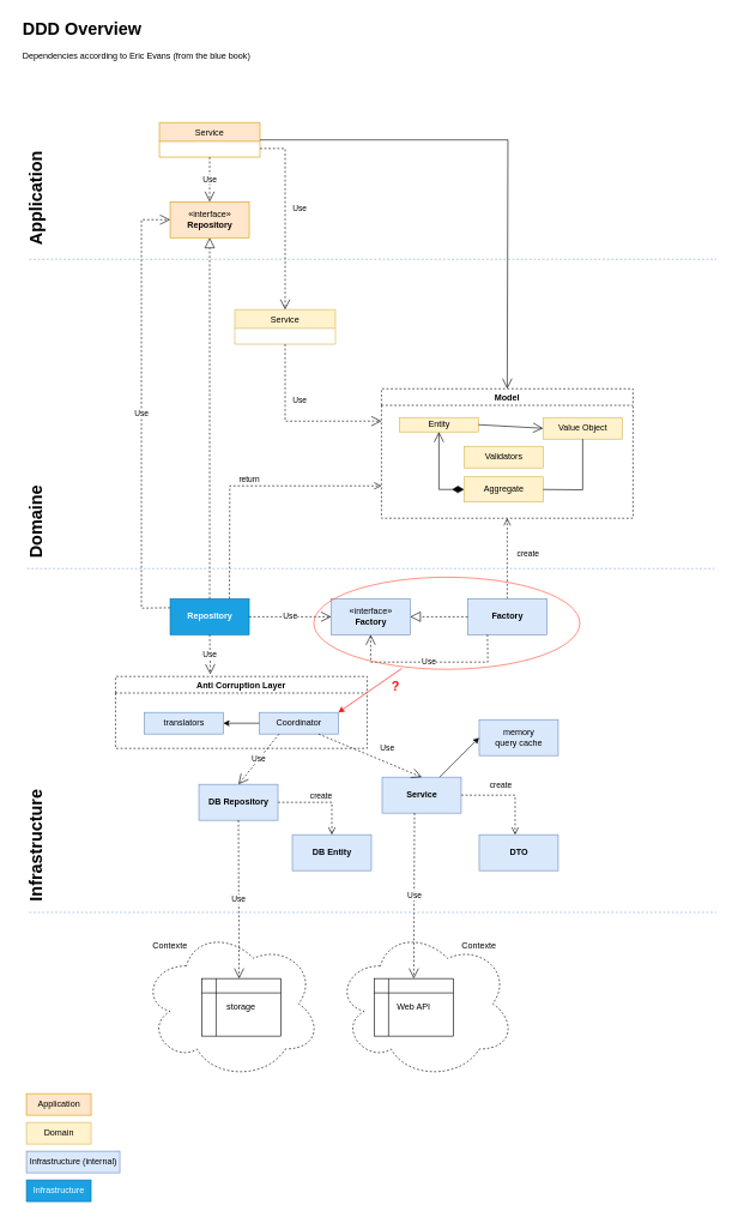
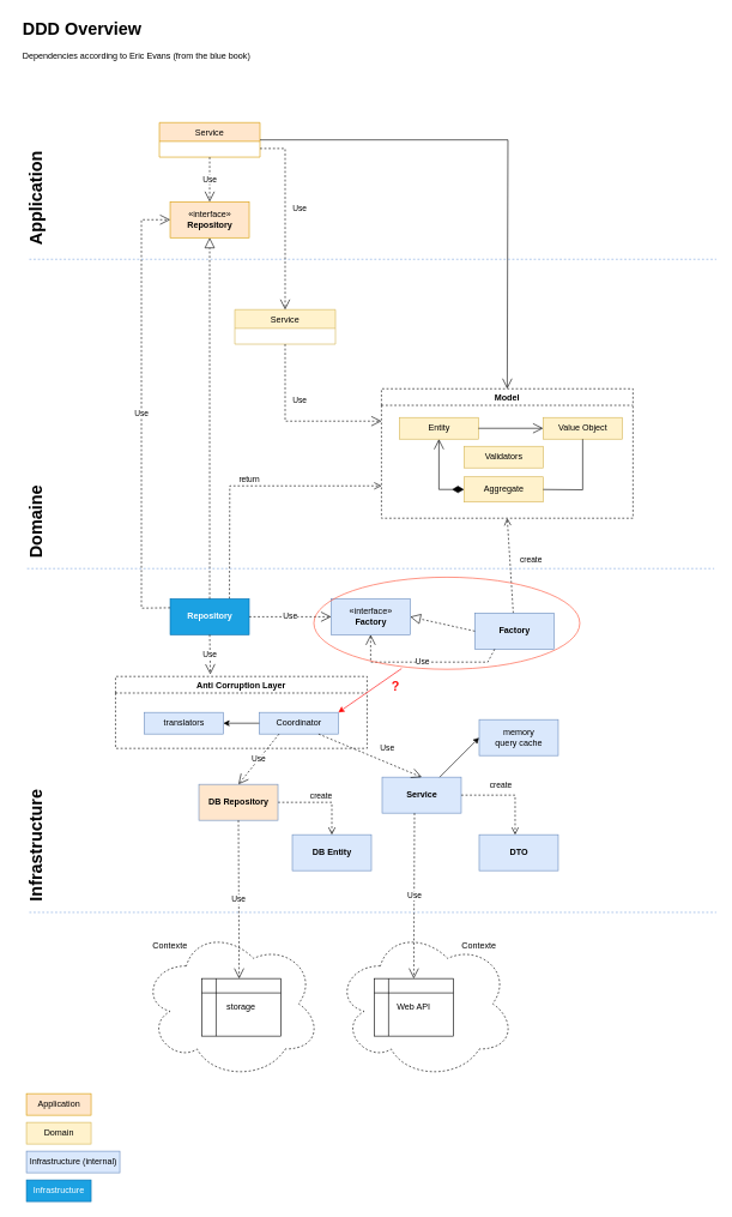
  <mxCell id="0" />
  <mxCell id="1" parent="0" />
  <mxCell id="2" value="Service" style="swimlane;fontStyle=0;childLayout=stackLayout;horizontal=1;startSize=26;fillColor=#ffe6cc;horizontalStack=0;resizeParent=1;resizeParentMax=0;resizeLast=0;collapsible=1;marginBottom=0;strokeColor=#d79b00;" parent="1" vertex="1"><mxGeometry x="221" y="170" width="140" height="48" as="geometry"><mxRectangle x="221" y="160" width="80" height="30" as="alternateBounds" /></mxGeometry></mxCell>
  <mxCell id="3" value="«interface»&lt;br&gt;&lt;b&gt;Repository&lt;/b&gt;" style="html=1;fillColor=#ffe6cc;strokeColor=#d79b00;" parent="1" vertex="1"><mxGeometry x="236" y="280" width="110" height="50" as="geometry" /></mxCell>
  <mxCell id="4" value="«interface»&lt;br&gt;&lt;b&gt;Factory&lt;/b&gt;" style="html=1;fillColor=#dae8fc;strokeColor=#6c8ebf;" parent="1" vertex="1"><mxGeometry x="460" y="832" width="110" height="50" as="geometry" /></mxCell>
  <mxCell id="5" value="Use" style="endArrow=open;endSize=12;dashed=1;html=1;rounded=0;exitX=0.5;exitY=1;exitDx=0;exitDy=0;entryX=0.5;entryY=0;entryDx=0;entryDy=0;" parent="1" source="2" target="3" edge="1"><mxGeometry width="160" relative="1" as="geometry"><mxPoint x="300" y="470" as="sourcePoint" /><mxPoint x="446" y="752" as="targetPoint" /></mxGeometry></mxCell>
  <mxCell id="6" value="storage" style="shape=internalStorage;whiteSpace=wrap;html=1;backgroundOutline=1;" parent="1" vertex="1"><mxGeometry x="280" y="1360" width="110" height="80" as="geometry" /></mxCell>
  <mxCell id="7" value="return" style="html=1;verticalAlign=bottom;endArrow=open;dashed=1;endSize=8;rounded=0;exitX=0.75;exitY=0;exitDx=0;exitDy=0;entryX=0;entryY=0.75;entryDx=0;entryDy=0;" parent="1" source="12" target="38" edge="1"><mxGeometry relative="1" as="geometry"><mxPoint x="460" y="832" as="sourcePoint" /><mxPoint x="536" y="660" as="targetPoint" /><Array as="points"><mxPoint x="319" y="675" /></Array></mxGeometry></mxCell>
  <mxCell id="8" value="create" style="html=1;verticalAlign=bottom;endArrow=open;dashed=1;endSize=8;rounded=0;entryX=0.5;entryY=1;entryDx=0;entryDy=0;" parent="1" source="13" edge="1" target="38"><mxGeometry x="-0.048" y="-29" relative="1" as="geometry"><mxPoint x="681" y="830" as="sourcePoint" /><mxPoint x="681" y="710" as="targetPoint" /><mxPoint as="offset" /></mxGeometry></mxCell>
  <mxCell id="9" value="Domain" style="html=1;fillColor=#fff2cc;strokeColor=#d6b656;" parent="1" vertex="1"><mxGeometry x="36" y="1560" width="90" height="30" as="geometry" /></mxCell>
  <mxCell id="10" value="Infrastructure (internal)" style="html=1;fillColor=#dae8fc;strokeColor=#6c8ebf;" parent="1" vertex="1"><mxGeometry x="36" y="1600" width="130" height="30" as="geometry" /></mxCell>
  <mxCell id="11" value="&lt;h1&gt;DDD Overview&lt;/h1&gt;&lt;p&gt;Dependencies according to Eric Evans (from the blue book)&lt;/p&gt;" style="text;html=1;strokeColor=none;fillColor=none;spacing=5;spacingTop=-20;whiteSpace=wrap;overflow=hidden;rounded=0;" parent="1" vertex="1"><mxGeometry x="26" y="20" width="390" height="80" as="geometry" /></mxCell>
  <mxCell id="12" value="&lt;b&gt;Repository&lt;/b&gt;" style="html=1;fillColor=#1ba1e2;strokeColor=#006EAF;fontColor=#ffffff;" parent="1" vertex="1"><mxGeometry x="236" y="832" width="110" height="50" as="geometry" /></mxCell>
- <mxCell id="13" value="&lt;b&gt;Factory&lt;/b&gt;" style="html=1;fillColor=#dae8fc;strokeColor=#6c8ebf;" parent="1" vertex="1"><mxGeometry x="650" y="832" width="110" height="50" as="geometry" /></mxCell>
+ <mxCell id="13" value="&lt;b&gt;Factory&lt;/b&gt;" style="html=1;fillColor=#dae8fc;strokeColor=#6c8ebf;" parent="1" vertex="1"><mxGeometry x="660" y="852" width="110" height="50" as="geometry" /></mxCell>
  <mxCell id="14" value="" style="endArrow=block;dashed=1;endFill=0;endSize=12;html=1;rounded=0;exitX=0.5;exitY=0;exitDx=0;exitDy=0;entryX=0.5;entryY=1;entryDx=0;entryDy=0;" parent="1" source="12" target="3" edge="1"><mxGeometry width="160" relative="1" as="geometry"><mxPoint x="330" y="822" as="sourcePoint" /><mxPoint x="490" y="822" as="targetPoint" /></mxGeometry></mxCell>
  <mxCell id="15" value="" style="endArrow=block;dashed=1;endFill=0;endSize=12;html=1;rounded=0;exitX=0;exitY=0.5;exitDx=0;exitDy=0;entryX=1;entryY=0.5;entryDx=0;entryDy=0;" parent="1" source="13" target="4" edge="1"><mxGeometry width="160" relative="1" as="geometry"><mxPoint x="330" y="822" as="sourcePoint" /><mxPoint x="490" y="822" as="targetPoint" /><Array as="points" /></mxGeometry></mxCell>
  <mxCell id="16" value="Use" style="endArrow=open;endSize=12;dashed=1;html=1;rounded=0;exitX=1;exitY=0.5;exitDx=0;exitDy=0;" parent="1" source="12" edge="1"><mxGeometry width="160" relative="1" as="geometry"><mxPoint x="330" y="672" as="sourcePoint" /><mxPoint x="460" y="857" as="targetPoint" /></mxGeometry></mxCell>
  <mxCell id="17" value="" style="endArrow=none;html=1;rounded=0;dashed=1;strokeColor=#7EA6E0;" parent="1" edge="1"><mxGeometry width="50" height="50" relative="1" as="geometry"><mxPoint x="37" y="790" as="sourcePoint" /><mxPoint x="993" y="790" as="targetPoint" /></mxGeometry></mxCell>
  <mxCell id="18" value="&lt;b&gt;Service&lt;/b&gt;" style="html=1;fillColor=#dae8fc;strokeColor=#6c8ebf;" parent="1" vertex="1"><mxGeometry x="531" y="1080" width="110" height="50" as="geometry" /></mxCell>
  <mxCell id="19" value="Use" style="endArrow=open;endSize=12;dashed=1;html=1;rounded=0;entryX=0;entryY=0.5;entryDx=0;entryDy=0;exitX=0;exitY=0.25;exitDx=0;exitDy=0;" parent="1" source="12" target="3" edge="1"><mxGeometry width="160" relative="1" as="geometry"><mxPoint x="176" y="820" as="sourcePoint" /><mxPoint x="506" y="867" as="targetPoint" /><Array as="points"><mxPoint x="196" y="845" /><mxPoint x="196" y="305" /></Array></mxGeometry></mxCell>
  <mxCell id="20" value="Use" style="endArrow=open;endSize=12;dashed=1;html=1;rounded=0;exitX=0.25;exitY=1;exitDx=0;exitDy=0;entryX=0.5;entryY=1;entryDx=0;entryDy=0;" parent="1" source="13" target="4" edge="1"><mxGeometry width="160" relative="1" as="geometry"><mxPoint x="820" y="891.5" as="sourcePoint" /><mxPoint x="570" y="800" as="targetPoint" /><Array as="points"><mxPoint x="678" y="920" /><mxPoint x="515" y="920" /></Array></mxGeometry></mxCell>
  <mxCell id="21" value="&lt;h1&gt;Domaine&lt;/h1&gt;" style="text;html=1;strokeColor=none;fillColor=none;align=center;verticalAlign=middle;whiteSpace=wrap;rounded=0;rotation=-90;" parent="1" vertex="1"><mxGeometry x="20" y="710" width="60" height="30" as="geometry" /></mxCell>
  <mxCell id="22" value="&lt;h1&gt;Infrastructure&lt;/h1&gt;" style="text;html=1;strokeColor=none;fillColor=none;align=center;verticalAlign=middle;whiteSpace=wrap;rounded=0;rotation=-90;" parent="1" vertex="1"><mxGeometry x="20" y="1160" width="60" height="30" as="geometry" /></mxCell>
  <mxCell id="23" value="" style="endArrow=open;endFill=1;endSize=12;html=1;rounded=0;exitX=1;exitY=0.5;exitDx=0;exitDy=0;entryX=0.5;entryY=0;entryDx=0;entryDy=0;" parent="1" source="2" target="38" edge="1"><mxGeometry width="160" relative="1" as="geometry"><mxPoint x="410" y="540" as="sourcePoint" /><mxPoint x="570" y="540" as="targetPoint" /><Array as="points"><mxPoint x="706" y="194" /></Array></mxGeometry></mxCell>
  <mxCell id="24" value="Use" style="endArrow=open;endSize=12;dashed=1;html=1;rounded=0;exitX=0.5;exitY=1;exitDx=0;exitDy=0;entryX=0.377;entryY=-0.03;entryDx=0;entryDy=0;entryPerimeter=0;" parent="1" source="12" target="54" edge="1"><mxGeometry width="160" relative="1" as="geometry"><mxPoint x="314.97" y="896" as="sourcePoint" /><mxPoint x="400.02" y="1003.04" as="targetPoint" /></mxGeometry></mxCell>
  <mxCell id="25" value="" style="endArrow=classic;html=1;rounded=0;entryX=0;entryY=0.5;entryDx=0;entryDy=0;" parent="1" source="18" target="47" edge="1"><mxGeometry width="50" height="50" relative="1" as="geometry"><mxPoint x="401" y="1100" as="sourcePoint" /><mxPoint x="667" y="1130" as="targetPoint" /></mxGeometry></mxCell>
  <mxCell id="26" value="Web API" style="shape=internalStorage;whiteSpace=wrap;html=1;backgroundOutline=1;" parent="1" vertex="1"><mxGeometry x="520" y="1360" width="110" height="80" as="geometry" /></mxCell>
  <mxCell id="27" value="Use" style="endArrow=open;endSize=12;dashed=1;html=1;rounded=0;entryX=0.5;entryY=0;entryDx=0;entryDy=0;" parent="1" target="26" edge="1"><mxGeometry width="160" relative="1" as="geometry"><mxPoint x="576" y="1130" as="sourcePoint" /><mxPoint x="540.063" y="1000" as="targetPoint" /></mxGeometry></mxCell>
  <mxCell id="28" value="&lt;b&gt;DB Entity&lt;/b&gt;" style="html=1;fillColor=#dae8fc;strokeColor=#6c8ebf;" parent="1" vertex="1"><mxGeometry x="406" y="1160" width="110" height="50" as="geometry" /></mxCell>
  <mxCell id="29" value="create" style="html=1;verticalAlign=bottom;endArrow=open;dashed=1;endSize=8;rounded=0;entryX=0.5;entryY=0;entryDx=0;entryDy=0;exitX=1;exitY=0.5;exitDx=0;exitDy=0;" parent="1" source="53" target="28" edge="1"><mxGeometry relative="1" as="geometry"><mxPoint x="326" y="1069" as="sourcePoint" /><mxPoint x="219.03" y="890" as="targetPoint" /><mxPoint as="offset" /><Array as="points"><mxPoint x="461" y="1115" /></Array></mxGeometry></mxCell>
  <mxCell id="30" value="&lt;b&gt;DTO&lt;/b&gt;" style="html=1;fillColor=#dae8fc;strokeColor=#6c8ebf;" parent="1" vertex="1"><mxGeometry x="666" y="1160" width="110" height="50" as="geometry" /></mxCell>
  <mxCell id="31" value="create" style="html=1;verticalAlign=bottom;endArrow=open;dashed=1;endSize=8;rounded=0;exitX=1;exitY=0.5;exitDx=0;exitDy=0;" parent="1" source="18" edge="1"><mxGeometry x="-0.154" y="5" relative="1" as="geometry"><mxPoint x="368.5" y="1130" as="sourcePoint" /><mxPoint x="716" y="1160" as="targetPoint" /><mxPoint as="offset" /><Array as="points"><mxPoint x="716" y="1105" /></Array></mxGeometry></mxCell>
  <mxCell id="32" value="Infrastructure" style="html=1;fillColor=#1ba1e2;strokeColor=#006EAF;fontColor=#ffffff;" parent="1" vertex="1"><mxGeometry x="36" y="1640" width="90" height="30" as="geometry" /></mxCell>
  <mxCell id="33" value="" style="endArrow=none;html=1;rounded=0;fontColor=#000000;strokeColor=#7EA6E0;dashed=1;" parent="1" edge="1"><mxGeometry width="50" height="50" relative="1" as="geometry"><mxPoint x="40" y="360" as="sourcePoint" /><mxPoint x="996" y="360" as="targetPoint" /></mxGeometry></mxCell>
  <mxCell id="34" value="&lt;h1&gt;Application&lt;/h1&gt;" style="text;html=1;strokeColor=none;fillColor=none;align=center;verticalAlign=middle;whiteSpace=wrap;rounded=0;rotation=-90;" parent="1" vertex="1"><mxGeometry x="20" y="260" width="60" height="30" as="geometry" /></mxCell>
  <mxCell id="35" value="Service" style="swimlane;fontStyle=0;childLayout=stackLayout;horizontal=1;startSize=26;fillColor=#fff2cc;horizontalStack=0;resizeParent=1;resizeParentMax=0;resizeLast=0;collapsible=1;marginBottom=0;strokeColor=#d6b656;" parent="1" vertex="1"><mxGeometry x="326" y="430" width="140" height="48" as="geometry"><mxRectangle x="221" y="160" width="80" height="30" as="alternateBounds" /></mxGeometry></mxCell>
  <mxCell id="36" value="Use" style="endArrow=open;endSize=12;dashed=1;html=1;rounded=0;exitX=0.5;exitY=1;exitDx=0;exitDy=0;entryX=0;entryY=0.25;entryDx=0;entryDy=0;" parent="1" source="35" edge="1" target="38"><mxGeometry x="-0.351" y="20" width="160" relative="1" as="geometry"><mxPoint x="301" y="428" as="sourcePoint" /><mxPoint x="506" y="590" as="targetPoint" /><Array as="points"><mxPoint x="396" y="585" /></Array><mxPoint as="offset" /></mxGeometry></mxCell>
  <mxCell id="37" value="Use" style="endArrow=open;endSize=12;dashed=1;html=1;rounded=0;entryX=0.5;entryY=0;entryDx=0;entryDy=0;exitX=1;exitY=0.75;exitDx=0;exitDy=0;" parent="1" source="2" target="35" edge="1"><mxGeometry x="-0.081" y="20" width="160" relative="1" as="geometry"><mxPoint x="336" y="320" as="sourcePoint" /><mxPoint x="301" y="640" as="targetPoint" /><Array as="points"><mxPoint x="396" y="206" /></Array><mxPoint as="offset" /></mxGeometry></mxCell>
  <mxCell id="38" value="Model" style="swimlane;dashed=1;" parent="1" vertex="1"><mxGeometry x="530" y="540" width="350" height="180" as="geometry"><mxRectangle x="510" y="410" width="80" height="30" as="alternateBounds" /></mxGeometry></mxCell>
  <mxCell id="39" value="Value Object" style="html=1;fillColor=#fff2cc;strokeColor=#d6b656;" vertex="1" parent="38"><mxGeometry x="225" y="40" width="110" height="30" as="geometry" /></mxCell>
- <mxCell id="40" value="Entity" style="html=1;fillColor=#fff2cc;strokeColor=#d6b656;" vertex="1" parent="38"><mxGeometry x="25" y="40" width="110" height="20" as="geometry" /></mxCell>
+ <mxCell id="40" value="Entity" style="html=1;fillColor=#fff2cc;strokeColor=#d6b656;" vertex="1" parent="38"><mxGeometry x="25" y="40" width="110" height="30" as="geometry" /></mxCell>
  <mxCell id="41" value="Aggregate" style="html=1;fillColor=#fff2cc;strokeColor=#d6b656;" vertex="1" parent="38"><mxGeometry x="115" y="122.5" width="110" height="35" as="geometry" /></mxCell>
  <mxCell id="42" value="" style="endArrow=none;endFill=1;endSize=12;html=1;rounded=0;exitX=1;exitY=0.5;exitDx=0;exitDy=0;" edge="1" parent="38" source="41" target="39"><mxGeometry width="160" relative="1" as="geometry"><mxPoint x="-215" y="222.5" as="sourcePoint" /><mxPoint x="-55" y="222.5" as="targetPoint" /><Array as="points"><mxPoint x="280" y="140.5" /></Array></mxGeometry></mxCell>
  <mxCell id="43" value="" style="endArrow=open;endFill=1;endSize=12;html=1;rounded=0;exitX=1;exitY=0.5;exitDx=0;exitDy=0;entryX=0;entryY=0.5;entryDx=0;entryDy=0;" edge="1" parent="38" source="40" target="39"><mxGeometry width="160" relative="1" as="geometry"><mxPoint x="185" y="72.5" as="sourcePoint" /><mxPoint x="175" y="-17.5" as="targetPoint" /><Array as="points" /></mxGeometry></mxCell>
  <mxCell id="44" value="" style="endArrow=open;endSize=12;startArrow=diamondThin;startSize=14;startFill=1;edgeStyle=orthogonalEdgeStyle;align=left;verticalAlign=bottom;rounded=0;exitX=0;exitY=0.5;exitDx=0;exitDy=0;html=1;entryX=0.5;entryY=1;entryDx=0;entryDy=0;" edge="1" parent="38" source="41" target="40"><mxGeometry x="-0.605" y="33" relative="1" as="geometry"><mxPoint x="95" y="142.5" as="sourcePoint" /><mxPoint x="45" y="122.5" as="targetPoint" /><mxPoint as="offset" /><Array as="points"><mxPoint x="80" y="140.5" /></Array></mxGeometry></mxCell>
  <mxCell id="45" value="Validators" style="html=1;fillColor=#fff2cc;strokeColor=#d6b656;" vertex="1" parent="38"><mxGeometry x="115" y="80" width="110" height="30" as="geometry" /></mxCell>
  <mxCell id="46" value="Application" style="html=1;fillColor=#ffe6cc;strokeColor=#d79b00;" parent="1" vertex="1"><mxGeometry x="36" y="1520" width="90" height="30" as="geometry" /></mxCell>
  <mxCell id="47" value="&lt;span style=&quot;&quot;&gt;memory&lt;/span&gt;&lt;br style=&quot;&quot;&gt;&lt;span style=&quot;&quot;&gt;query cache&lt;/span&gt;" style="html=1;fillColor=#dae8fc;strokeColor=#6c8ebf;" parent="1" vertex="1"><mxGeometry x="666" y="1000" width="110" height="50" as="geometry" /></mxCell>
  <mxCell id="48" value="" style="ellipse;shape=cloud;whiteSpace=wrap;html=1;fillColor=none;dashed=1;" parent="1" vertex="1"><mxGeometry x="196" y="1290" width="250" height="210" as="geometry" /></mxCell>
  <mxCell id="49" value="" style="ellipse;shape=cloud;whiteSpace=wrap;html=1;fillColor=none;dashed=1;" parent="1" vertex="1"><mxGeometry x="466" y="1290" width="250" height="210" as="geometry" /></mxCell>
  <mxCell id="50" value="" style="endArrow=none;html=1;rounded=0;dashed=1;strokeColor=#7EA6E0;" parent="1" edge="1"><mxGeometry width="50" height="50" relative="1" as="geometry"><mxPoint x="40" y="1268" as="sourcePoint" /><mxPoint x="996" y="1268" as="targetPoint" /></mxGeometry></mxCell>
  <mxCell id="51" value="Contexte" style="text;html=1;strokeColor=none;fillColor=none;align=center;verticalAlign=middle;whiteSpace=wrap;rounded=0;dashed=1;" parent="1" vertex="1"><mxGeometry x="206" y="1300" width="60" height="30" as="geometry" /></mxCell>
  <mxCell id="52" value="Contexte" style="text;html=1;strokeColor=none;fillColor=none;align=center;verticalAlign=middle;whiteSpace=wrap;rounded=0;dashed=1;" parent="1" vertex="1"><mxGeometry x="636" y="1300" width="60" height="30" as="geometry" /></mxCell>
- <mxCell id="53" value="&lt;b&gt;DB Repository&lt;/b&gt;" style="html=1;fillColor=#dae8fc;strokeColor=#6c8ebf;" parent="1" vertex="1"><mxGeometry x="276" y="1090" width="110" height="50" as="geometry" /></mxCell>
+ <mxCell id="53" value="&lt;b&gt;DB Repository&lt;/b&gt;" style="html=1;fillColor=#ffe6cc;strokeColor=#6c8ebf;" parent="1" vertex="1"><mxGeometry x="276" y="1090" width="110" height="50" as="geometry" /></mxCell>
  <mxCell id="54" value="Anti Corruption Layer" style="swimlane;dashed=1;" parent="1" vertex="1"><mxGeometry x="160" y="940" width="350" height="100" as="geometry" /></mxCell>
  <mxCell id="55" value="translators" style="html=1;fillColor=#dae8fc;strokeColor=#6c8ebf;" parent="54" vertex="1"><mxGeometry x="40" y="50" width="110" height="30" as="geometry" /></mxCell>
  <mxCell id="56" value="Coordinator" style="html=1;fillColor=#dae8fc;strokeColor=#6c8ebf;" parent="54" vertex="1"><mxGeometry x="200" y="50" width="110" height="30" as="geometry" /></mxCell>
  <mxCell id="57" value="" style="endArrow=classic;html=1;rounded=0;entryX=1;entryY=0.5;entryDx=0;entryDy=0;exitX=0;exitY=0.5;exitDx=0;exitDy=0;" edge="1" parent="54" source="56" target="55"><mxGeometry width="50" height="50" relative="1" as="geometry"><mxPoint x="420" y="290" as="sourcePoint" /><mxPoint x="470" y="240" as="targetPoint" /></mxGeometry></mxCell>
  <mxCell id="58" value="Use" style="endArrow=open;endSize=12;dashed=1;html=1;rounded=0;exitX=0.5;exitY=1;exitDx=0;exitDy=0;" parent="1" source="53" edge="1"><mxGeometry width="160" relative="1" as="geometry"><mxPoint x="331.5" y="1130" as="sourcePoint" /><mxPoint x="332" y="1360" as="targetPoint" /></mxGeometry></mxCell>
  <mxCell id="59" value="Use" style="endArrow=open;endSize=12;dashed=1;html=1;rounded=0;entryX=0.5;entryY=0;entryDx=0;entryDy=0;exitX=0.25;exitY=1;exitDx=0;exitDy=0;" parent="1" target="53" edge="1" source="56"><mxGeometry width="160" relative="1" as="geometry"><mxPoint x="331" y="1040" as="sourcePoint" /><mxPoint x="470" y="867" as="targetPoint" /></mxGeometry></mxCell>
  <mxCell id="60" value="Use" style="endArrow=open;endSize=12;dashed=1;html=1;rounded=0;entryX=0.5;entryY=0;entryDx=0;entryDy=0;exitX=0.75;exitY=1;exitDx=0;exitDy=0;" parent="1" target="18" edge="1" source="56"><mxGeometry x="0.229" y="18" width="160" relative="1" as="geometry"><mxPoint x="476" y="1040" as="sourcePoint" /><mxPoint x="341" y="1100" as="targetPoint" /><mxPoint as="offset" /></mxGeometry></mxCell>
  <mxCell id="61" value="" style="ellipse;whiteSpace=wrap;html=1;fillColor=none;strokeColor=#FF4E33;" vertex="1" parent="1"><mxGeometry x="436" y="802" width="370" height="128" as="geometry" /></mxCell>
  <mxCell id="62" value="" style="endArrow=classic;html=1;rounded=0;exitX=0.33;exitY=0.992;exitDx=0;exitDy=0;exitPerimeter=0;entryX=1;entryY=0;entryDx=0;entryDy=0;strokeColor=#FF0000;" edge="1" parent="1" source="61" target="56"><mxGeometry width="50" height="50" relative="1" as="geometry"><mxPoint x="580" y="1020" as="sourcePoint" /><mxPoint x="630" y="970" as="targetPoint" /></mxGeometry></mxCell>
  <mxCell id="63" value="?" style="text;html=1;strokeColor=none;fillColor=none;align=center;verticalAlign=middle;whiteSpace=wrap;rounded=0;fontColor=#FF0F0F;fontStyle=1;fontSize=18;" vertex="1" parent="1"><mxGeometry x="520" y="940" width="60" height="30" as="geometry" /></mxCell>
